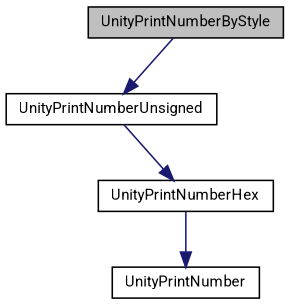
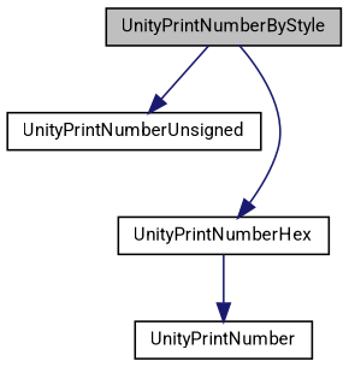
  digraph {
    fontname=Roboto
    rankdir=TB
    node [color=black fillcolor=white fontname=Roboto fontsize=10 shape=record style=filled]
    edge [color=midnightblue fontname=Roboto fontsize=10 labelfontname=Helvetica labelfontsize=10 style=solid]
    n1 [fillcolor=grey75 fontcolor=black height=0.2 label=UnityPrintNumberByStyle width=0.4]
    n2 [height=0.2 label=UnityPrintNumberUnsigned width=0.4]
    n3 [height=0.2 label=UnityPrintNumberHex width=0.4]
    n4 [height=0.2 label=UnityPrintNumber width=0.4]
    n1 -> n2
-   n2 -> n3
+   n1 -> n3
    n3 -> n4
  }
